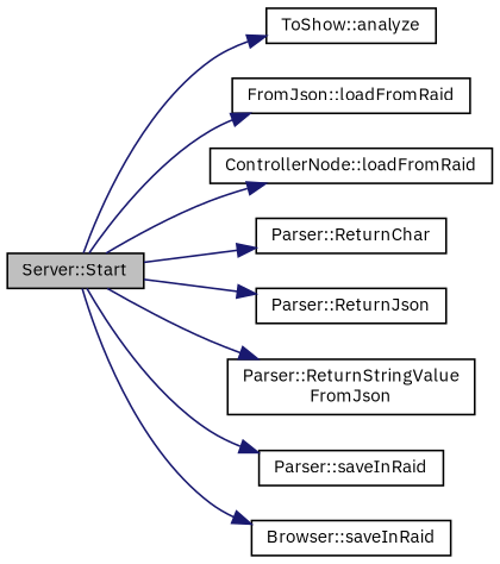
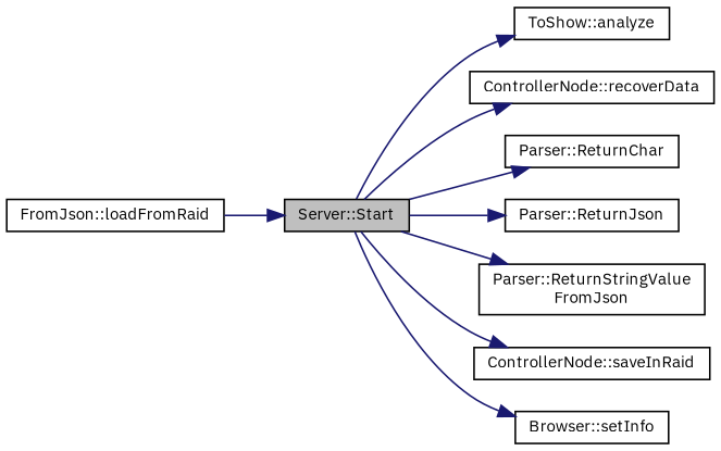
  digraph {
    fontname="IBM Plex Sans"
    rankdir=LR
    node [color=black fillcolor=white fontname="IBM Plex Sans" fontsize=10 shape=record style=filled]
    edge [color=midnightblue fontname="IBM Plex Sans" fontsize=10 labelfontname=Helvetica labelfontsize=10 style=solid]
    n1 [fillcolor=grey75 fontcolor=black height=0.2 label="Server::Start" width=0.4]
    n2 [height=0.2 label="ToShow::analyze" width=0.4]
    n3 [height=0.2 label="FromJson::loadFromRaid" width=0.4]
-   n4 [height=0.2 label="ControllerNode::loadFromRaid" width=0.4]
+   n4 [height=0.2 label="ControllerNode::recoverData" width=0.4]
    n5 [height=0.2 label="Parser::ReturnChar" width=0.4]
    n6 [height=0.2 label="Parser::ReturnJson" width=0.4]
    n7 [height=0.2 label="Parser::ReturnStringValue\lFromJson" width=0.4]
-   n8 [height=0.2 label="Parser::saveInRaid" width=0.4]
-   n9 [height=0.2 label="Browser::saveInRaid" width=0.4]
+   n8 [height=0.2 label="ControllerNode::saveInRaid" width=0.4]
+   n9 [height=0.2 label="Browser::setInfo" width=0.4]
    n1 -> n2
-   n1 -> n3
+   n3 -> n1
    n1 -> n4
    n1 -> n5
    n1 -> n6
    n1 -> n7
    n1 -> n8
    n1 -> n9
  }
